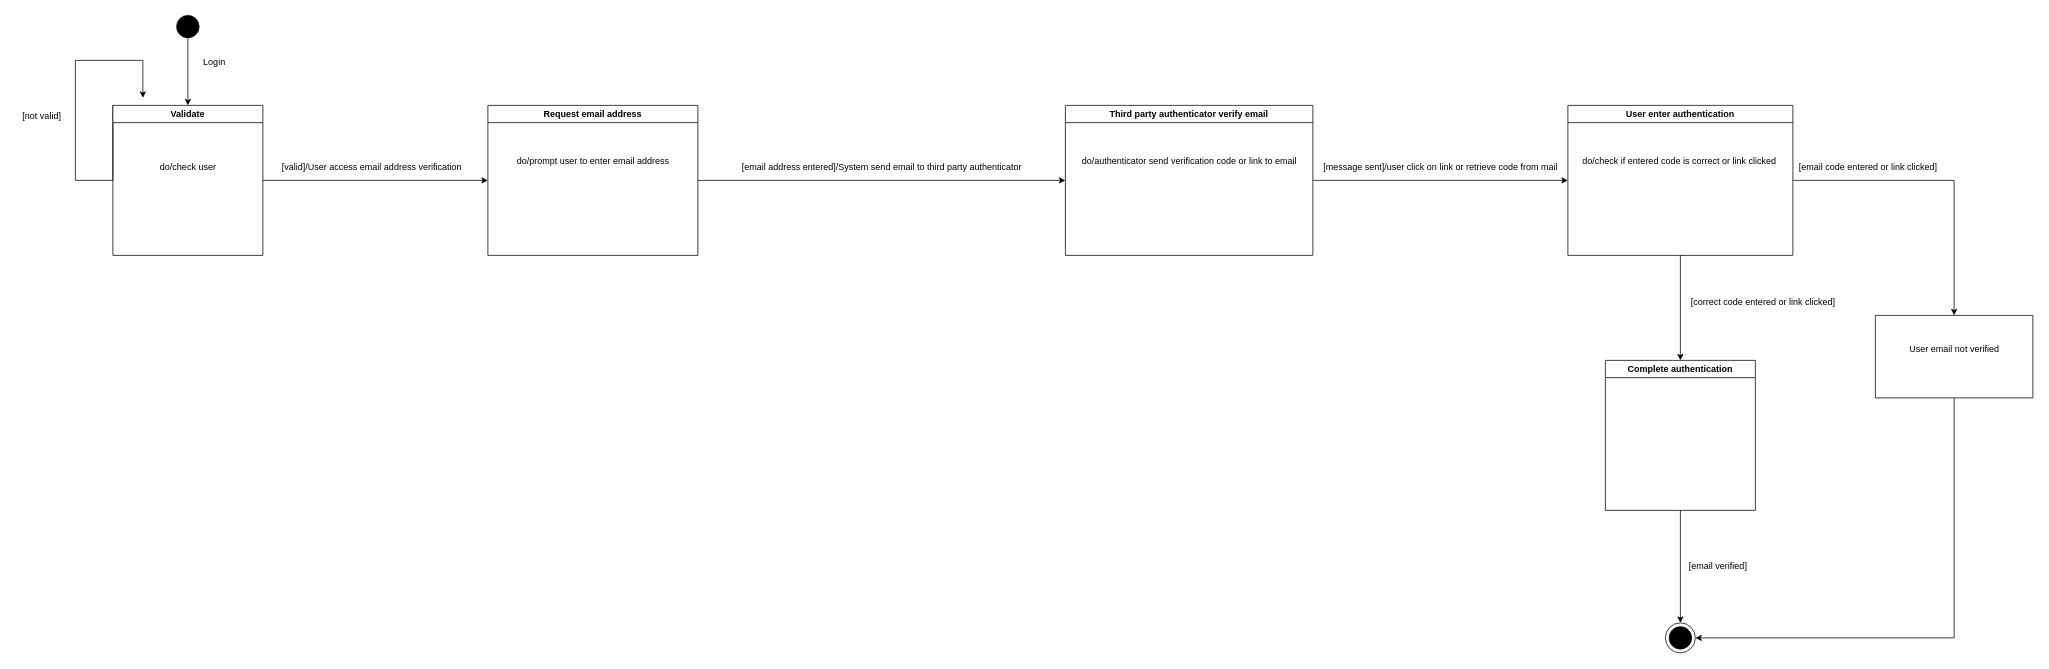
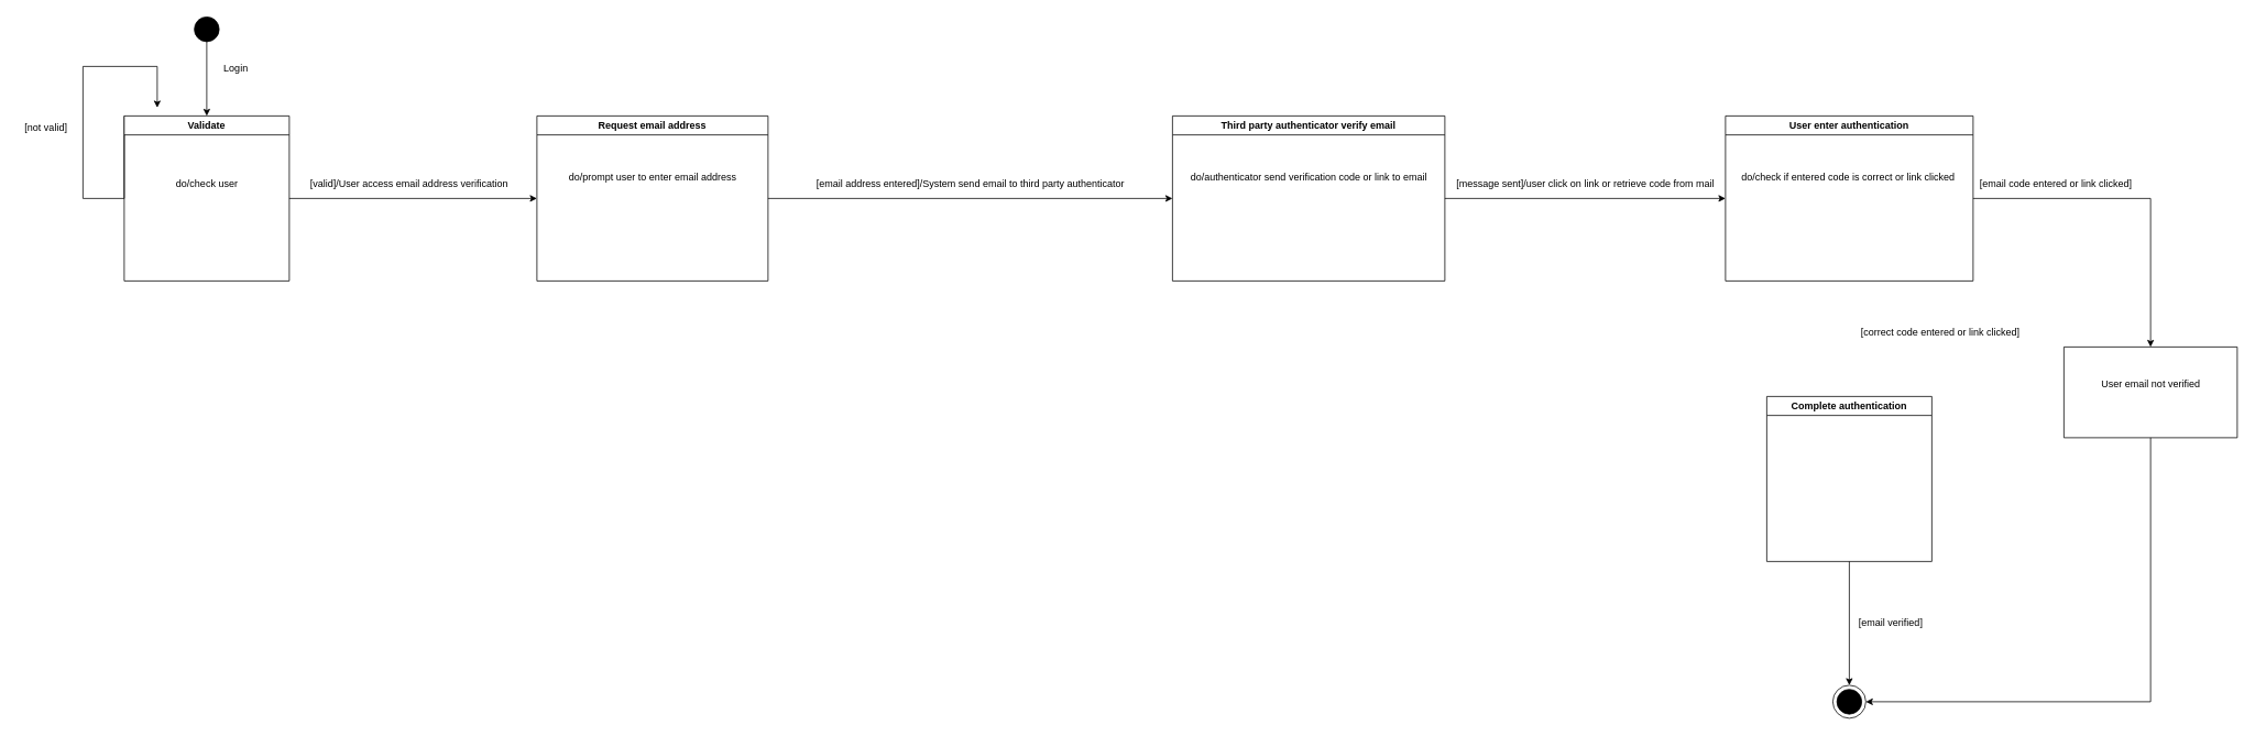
  <mxCell id="0" />
  <mxCell id="1" parent="0" />
  <mxCell id="2" style="edgeStyle=orthogonalEdgeStyle;rounded=0;orthogonalLoop=1;jettySize=auto;html=1;entryX=0.5;entryY=0;entryDx=0;entryDy=0;" parent="1" source="3" target="6" edge="1"><mxGeometry relative="1" as="geometry" /></mxCell>
  <mxCell id="3" value="" style="ellipse;whiteSpace=wrap;html=1;aspect=fixed;fillColor=#000000;" parent="1" vertex="1"><mxGeometry x="235" y="20" width="30" height="30" as="geometry" /></mxCell>
  <mxCell id="4" style="edgeStyle=orthogonalEdgeStyle;rounded=0;orthogonalLoop=1;jettySize=auto;html=1;exitX=0;exitY=0;exitDx=0;exitDy=0;" parent="1" source="6" edge="1"><mxGeometry relative="1" as="geometry"><mxPoint x="190" y="130" as="targetPoint" /><Array as="points"><mxPoint x="150" y="240" /><mxPoint x="100" y="240" /><mxPoint x="100" y="80" /><mxPoint x="190" y="80" /></Array></mxGeometry></mxCell>
  <mxCell id="5" style="edgeStyle=orthogonalEdgeStyle;rounded=0;orthogonalLoop=1;jettySize=auto;html=1;entryX=0;entryY=0.5;entryDx=0;entryDy=0;" parent="1" source="6" target="11" edge="1"><mxGeometry relative="1" as="geometry" /></mxCell>
  <mxCell id="6" value="Validate" style="swimlane;whiteSpace=wrap;html=1;" parent="1" vertex="1"><mxGeometry x="150" y="140" width="200" height="200" as="geometry" /></mxCell>
  <mxCell id="7" value="do/check user" style="text;html=1;align=center;verticalAlign=middle;resizable=0;points=[];autosize=1;strokeColor=none;fillColor=none;" parent="6" vertex="1"><mxGeometry x="50" y="68" width="100" height="30" as="geometry" /></mxCell>
  <mxCell id="8" value="Login" style="text;html=1;align=center;verticalAlign=middle;resizable=0;points=[];autosize=1;strokeColor=none;fillColor=none;" parent="1" vertex="1"><mxGeometry x="260" y="68" width="50" height="30" as="geometry" /></mxCell>
  <mxCell id="9" value="[not valid]" style="text;html=1;align=center;verticalAlign=middle;resizable=0;points=[];autosize=1;strokeColor=none;fillColor=none;" parent="1" vertex="1"><mxGeometry x="20" y="140" width="70" height="30" as="geometry" /></mxCell>
  <mxCell id="10" style="edgeStyle=orthogonalEdgeStyle;rounded=0;orthogonalLoop=1;jettySize=auto;html=1;entryX=0;entryY=0.5;entryDx=0;entryDy=0;" parent="1" source="11" target="15" edge="1"><mxGeometry relative="1" as="geometry" /></mxCell>
  <mxCell id="11" value="Request email address" style="swimlane;whiteSpace=wrap;html=1;" parent="1" vertex="1"><mxGeometry x="650" y="140" width="280" height="200" as="geometry" /></mxCell>
  <mxCell id="12" value="do/prompt user to enter email address" style="text;html=1;align=center;verticalAlign=middle;resizable=0;points=[];autosize=1;strokeColor=none;fillColor=none;" parent="11" vertex="1"><mxGeometry x="25" y="60" width="230" height="30" as="geometry" /></mxCell>
  <mxCell id="13" value="[valid]/User access email address verification" style="text;html=1;align=center;verticalAlign=middle;resizable=0;points=[];autosize=1;strokeColor=none;fillColor=none;" parent="1" vertex="1"><mxGeometry x="365" y="208" width="260" height="30" as="geometry" /></mxCell>
  <mxCell id="14" style="edgeStyle=orthogonalEdgeStyle;rounded=0;orthogonalLoop=1;jettySize=auto;html=1;entryX=0;entryY=0.5;entryDx=0;entryDy=0;" parent="1" source="15" target="20" edge="1"><mxGeometry relative="1" as="geometry" /></mxCell>
  <mxCell id="15" value="Third party authenticator verify email" style="swimlane;whiteSpace=wrap;html=1;" parent="1" vertex="1"><mxGeometry x="1420" y="140" width="330" height="200" as="geometry" /></mxCell>
  <mxCell id="16" value="do/authenticator send verification code or link to email" style="text;html=1;align=center;verticalAlign=middle;resizable=0;points=[];autosize=1;strokeColor=none;fillColor=none;" parent="15" vertex="1"><mxGeometry x="10" y="60" width="310" height="30" as="geometry" /></mxCell>
  <mxCell id="17" value="[email address entered]/System send email to third party authenticator" style="text;html=1;align=center;verticalAlign=middle;resizable=0;points=[];autosize=1;strokeColor=none;fillColor=none;" parent="1" vertex="1"><mxGeometry x="975" y="208" width="400" height="30" as="geometry" /></mxCell>
- <mxCell id="18" style="edgeStyle=orthogonalEdgeStyle;rounded=0;orthogonalLoop=1;jettySize=auto;html=1;entryX=0.5;entryY=0;entryDx=0;entryDy=0;" parent="1" source="20" target="24" edge="1"><mxGeometry relative="1" as="geometry" /></mxCell>
  <mxCell id="19" style="edgeStyle=orthogonalEdgeStyle;rounded=0;orthogonalLoop=1;jettySize=auto;html=1;entryX=0.5;entryY=0;entryDx=0;entryDy=0;" parent="1" source="20" target="31" edge="1"><mxGeometry relative="1" as="geometry" /></mxCell>
  <mxCell id="20" value="User enter authentication" style="swimlane;whiteSpace=wrap;html=1;" parent="1" vertex="1"><mxGeometry x="2090" y="140" width="300" height="200" as="geometry" /></mxCell>
  <mxCell id="21" value="do/check if entered code is correct or link clicked&amp;nbsp;" style="text;html=1;align=center;verticalAlign=middle;resizable=0;points=[];autosize=1;strokeColor=none;fillColor=none;" parent="20" vertex="1"><mxGeometry x="10" y="60" width="280" height="30" as="geometry" /></mxCell>
  <mxCell id="22" value="[message sent]/user click on link or retrieve code from mail" style="text;html=1;align=center;verticalAlign=middle;resizable=0;points=[];autosize=1;strokeColor=none;fillColor=none;" parent="1" vertex="1"><mxGeometry x="1750" y="208" width="340" height="30" as="geometry" /></mxCell>
  <mxCell id="23" style="edgeStyle=orthogonalEdgeStyle;rounded=0;orthogonalLoop=1;jettySize=auto;html=1;entryX=0.5;entryY=0;entryDx=0;entryDy=0;" parent="1" source="24" target="26" edge="1"><mxGeometry relative="1" as="geometry" /></mxCell>
  <mxCell id="24" value="Complete authentication" style="swimlane;whiteSpace=wrap;html=1;" parent="1" vertex="1"><mxGeometry x="2140" y="480" width="200" height="200" as="geometry" /></mxCell>
  <mxCell id="25" value="[correct code entered or link clicked]" style="text;html=1;align=center;verticalAlign=middle;resizable=0;points=[];autosize=1;strokeColor=none;fillColor=none;" parent="1" vertex="1"><mxGeometry x="2240" y="388" width="220" height="30" as="geometry" /></mxCell>
  <mxCell id="26" value="" style="ellipse;whiteSpace=wrap;html=1;aspect=fixed;" parent="1" vertex="1"><mxGeometry x="2220" y="830" width="40" height="40" as="geometry" /></mxCell>
  <mxCell id="27" value="" style="ellipse;whiteSpace=wrap;html=1;aspect=fixed;fillColor=#000000;" parent="1" vertex="1"><mxGeometry x="2225" y="835" width="30" height="30" as="geometry" /></mxCell>
  <mxCell id="28" value="[email verified]" style="text;html=1;align=center;verticalAlign=middle;resizable=0;points=[];autosize=1;strokeColor=none;fillColor=none;" parent="1" vertex="1"><mxGeometry x="2240" y="740" width="100" height="30" as="geometry" /></mxCell>
  <mxCell id="29" value="[email code entered or link clicked]" style="text;html=1;align=center;verticalAlign=middle;resizable=0;points=[];autosize=1;strokeColor=none;fillColor=none;" parent="1" vertex="1"><mxGeometry x="2385" y="208" width="210" height="30" as="geometry" /></mxCell>
  <mxCell id="30" style="edgeStyle=orthogonalEdgeStyle;rounded=0;orthogonalLoop=1;jettySize=auto;html=1;entryX=1;entryY=0.5;entryDx=0;entryDy=0;" parent="1" source="31" target="26" edge="1"><mxGeometry relative="1" as="geometry"><Array as="points"><mxPoint x="2605" y="850" /></Array></mxGeometry></mxCell>
  <mxCell id="31" value="" style="swimlane;startSize=0;" parent="1" vertex="1"><mxGeometry x="2500" y="420" width="210" height="110" as="geometry" /></mxCell>
  <mxCell id="32" value="User email not verified" style="text;html=1;align=center;verticalAlign=middle;resizable=0;points=[];autosize=1;strokeColor=none;fillColor=none;" parent="31" vertex="1"><mxGeometry x="35" y="30" width="140" height="30" as="geometry" /></mxCell>
